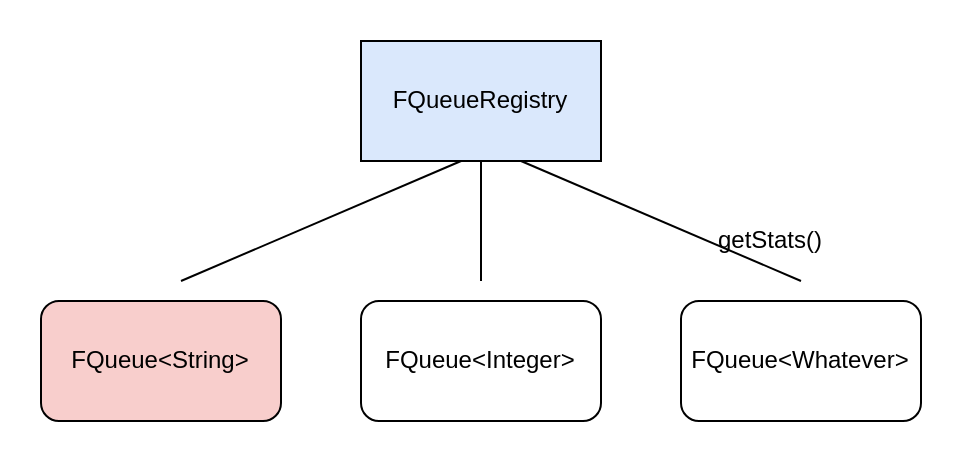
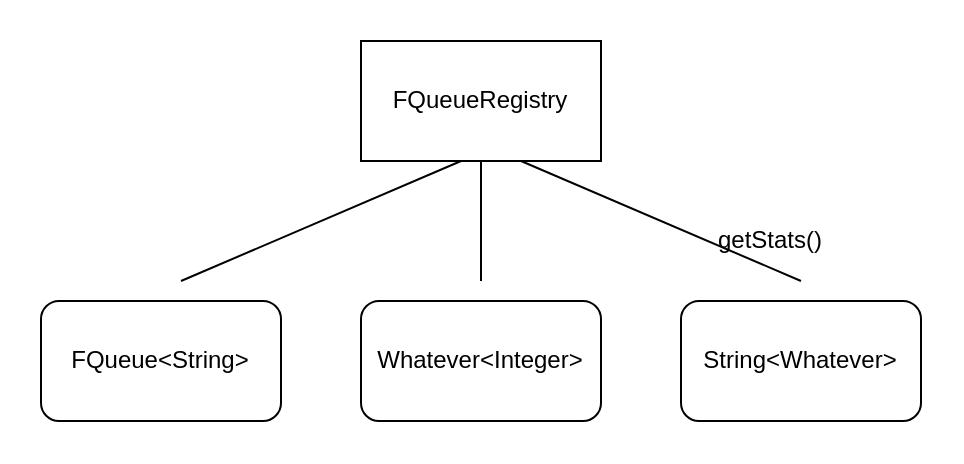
  <mxCell id="0" />
  <mxCell id="1" parent="0" />
- <mxCell id="2" value="FQueueRegistry" style="rounded=0;whiteSpace=wrap;html=1;fillColor=#dae8fc;" vertex="1" parent="1"><mxGeometry x="180" y="20" width="120" height="60" as="geometry" /></mxCell>
- <mxCell id="3" value="FQueue&amp;lt;String&amp;gt;" style="rounded=1;whiteSpace=wrap;html=1;fillColor=#f8cecc;" vertex="1" parent="1"><mxGeometry x="20" y="150" width="120" height="60" as="geometry" /></mxCell>
- <mxCell id="4" value="FQueue&amp;lt;Integer&amp;gt;" style="rounded=1;whiteSpace=wrap;html=1;" vertex="1" parent="1"><mxGeometry x="180" y="150" width="120" height="60" as="geometry" /></mxCell>
- <mxCell id="5" value="FQueue&amp;lt;Whatever&amp;gt;" style="rounded=1;whiteSpace=wrap;html=1;" vertex="1" parent="1"><mxGeometry x="340" y="150" width="120" height="60" as="geometry" /></mxCell>
+ <mxCell id="2" value="FQueueRegistry" style="rounded=0;whiteSpace=wrap;html=1;" vertex="1" parent="1"><mxGeometry x="180" y="20" width="120" height="60" as="geometry" /></mxCell>
+ <mxCell id="3" value="FQueue&amp;lt;String&amp;gt;" style="rounded=1;whiteSpace=wrap;html=1;" vertex="1" parent="1"><mxGeometry x="20" y="150" width="120" height="60" as="geometry" /></mxCell>
+ <mxCell id="4" value="Whatever&amp;lt;Integer&amp;gt;" style="rounded=1;whiteSpace=wrap;html=1;" vertex="1" parent="1"><mxGeometry x="180" y="150" width="120" height="60" as="geometry" /></mxCell>
+ <mxCell id="5" value="String&amp;lt;Whatever&amp;gt;" style="rounded=1;whiteSpace=wrap;html=1;" vertex="1" parent="1"><mxGeometry x="340" y="150" width="120" height="60" as="geometry" /></mxCell>
  <mxCell id="6" value="" style="endArrow=none;html=1;entryX=0.417;entryY=1;entryDx=0;entryDy=0;entryPerimeter=0;" edge="1" parent="1" target="2"><mxGeometry width="50" height="50" relative="1" as="geometry"><mxPoint x="90" y="140" as="sourcePoint" /><mxPoint x="170" y="100" as="targetPoint" /></mxGeometry></mxCell>
  <mxCell id="7" value="" style="endArrow=none;html=1;entryX=0.5;entryY=1;entryDx=0;entryDy=0;" edge="1" parent="1" target="2"><mxGeometry width="50" height="50" relative="1" as="geometry"><mxPoint x="240" y="140" as="sourcePoint" /><mxPoint x="240" y="90" as="targetPoint" /></mxGeometry></mxCell>
  <mxCell id="8" value="" style="endArrow=none;html=1;" edge="1" parent="1"><mxGeometry width="50" height="50" relative="1" as="geometry"><mxPoint x="400" y="140" as="sourcePoint" /><mxPoint x="260" y="80" as="targetPoint" /></mxGeometry></mxCell>
  <mxCell id="9" value="getStats()" style="text;html=1;strokeColor=none;fillColor=none;align=center;verticalAlign=middle;whiteSpace=wrap;rounded=0;" vertex="1" parent="1"><mxGeometry x="310" y="110" width="150" height="20" as="geometry" /></mxCell>
